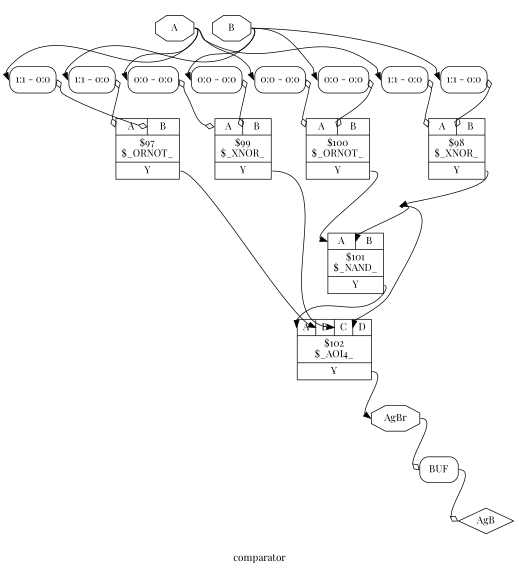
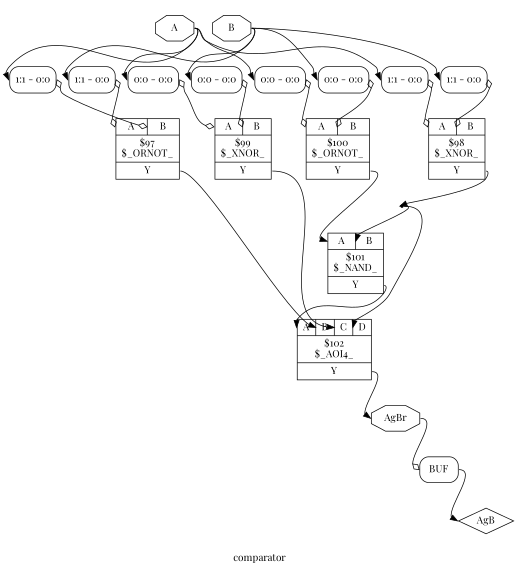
  digraph {
    fontname="Playfair Display"
    label=comparator
    rankdir=TB
    remincross=true
    node [fontname="Playfair Display" shape=record]
    edge [color=black fontname="Playfair Display" headport="s0:w" tailport=e]
    n6 [color=black fontcolor=black label=A shape=octagon]
    x0 [label="<s0> 0:0 - 0:0 " style=rounded]
    x3 [label="<s0> 1:1 - 0:0 " style=rounded]
    x4 [label="<s0> 1:1 - 0:0 " style=rounded]
    x6 [label="<s0> 0:0 - 0:0 " style=rounded]
    c11 [label="{{<p6> A|<p9> B}|$100\n$_ORNOT_|{<p10> Y}}"]
    c16 [label="{{<p6> A|<p9> B}|$97\n$_ORNOT_|{<p10> Y}}"]
    c17 [label="{{<p6> A|<p9> B}|$98\n$_XNOR_|{<p10> Y}}"]
    c18 [label="{{<p6> A|<p9> B}|$99\n$_XNOR_|{<p10> Y}}"]
    n7 [color=black fontcolor=black label=AgB shape=diamond]
    n8 [color=black fontcolor=black label=AgBr shape=octagon]
    x8 [label=BUF shape=box style=rounded]
    n9 [color=black fontcolor=black label=B shape=octagon]
    x1 [label="<s0> 0:0 - 0:0 " style=rounded]
    x2 [label="<s0> 1:1 - 0:0 " style=rounded]
    x5 [label="<s0> 1:1 - 0:0 " style=rounded]
    x7 [label="<s0> 0:0 - 0:0 " style=rounded]
    c12 [label="{{<p6> A|<p9> B}|$101\n$_NAND_|{<p10> Y}}"]
    c15 [label="{{<p6> A|<p9> B|<p13> C|<p14> D}|$102\n$_AOI4_|{<p10> Y}}"]
    n3 [shape=point]
    n6 -> x0
    n6 -> x3
    n6 -> x4
    n6 -> x6
    x0 -> c11 [arrowhead=odiamond arrowtail=odiamond dir=both headport="p6:w"]
    x3 -> c16 [arrowhead=odiamond arrowtail=odiamond dir=both headport="p9:w"]
    x4 -> c17 [arrowhead=odiamond arrowtail=odiamond dir=both headport="p6:w"]
    x6 -> c18 [arrowhead=odiamond arrowtail=odiamond dir=both headport="p6:w"]
    c11 -> c12 [headport="p6:w" tailport="p10:e"]
    c16 -> c15 [headport="p9:w" tailport="p10:e"]
    c17 -> n3 [headport=w tailport="p10:e"]
    c18 -> c15 [headport="p13:w" tailport="p10:e"]
    n8 -> x8 [arrowhead=odiamond headport="w:w"]
-   x8 -> n7 [headport=w tailport="e:e" arrowhead=odiamond]
+   x8 -> n7 [headport=w tailport="e:e"]
    n9 -> x1
    n9 -> x2
    n9 -> x5
    n9 -> x7
    x1 -> c11 [arrowhead=odiamond arrowtail=odiamond dir=both headport="p9:w"]
    x2 -> c16 [arrowhead=odiamond arrowtail=odiamond dir=both headport="p6:w"]
    x5 -> c17 [arrowhead=odiamond arrowtail=odiamond dir=both headport="p9:w"]
    x7 -> c18 [arrowhead=odiamond arrowtail=odiamond dir=both headport="p9:w"]
    c12 -> c15 [headport="p6:w" tailport="p10:e"]
    c15 -> n8 [headport=w tailport="p10:e"]
    n3 -> c12 [headport="p9:w"]
    n3 -> c15 [headport="p14:w"]
  }
